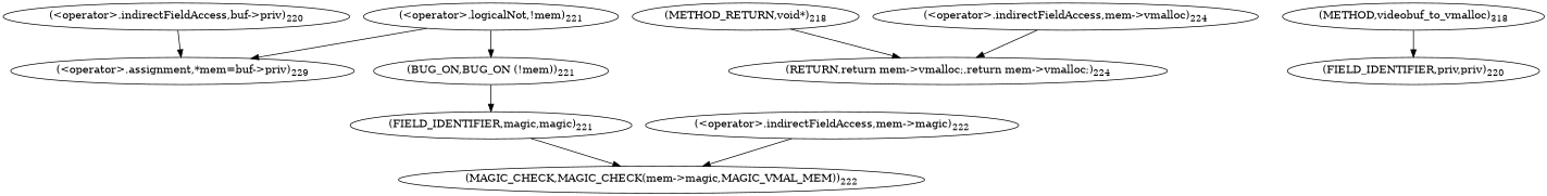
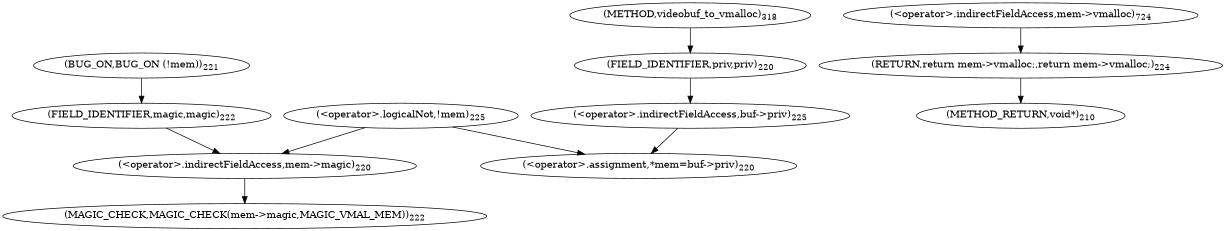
  digraph {
-   n1 [label=<(&lt;operator&gt;.assignment,*mem=buf-&gt;priv)<SUB>229</SUB>>]
-   n2 [label=<(&lt;operator&gt;.logicalNot,!mem)<SUB>221</SUB>>]
+   n1 [label=<(&lt;operator&gt;.assignment,*mem=buf-&gt;priv)<SUB>220</SUB>>]
+   n2 [label=<(&lt;operator&gt;.logicalNot,!mem)<SUB>225</SUB>>]
    n3 [label=<(BUG_ON,BUG_ON (!mem))<SUB>221</SUB>>]
-   n4 [label=<(FIELD_IDENTIFIER,magic,magic)<SUB>221</SUB>>]
-   n5 [label=<(&lt;operator&gt;.indirectFieldAccess,mem-&gt;magic)<SUB>222</SUB>>]
+   n4 [label=<(FIELD_IDENTIFIER,magic,magic)<SUB>222</SUB>>]
+   n5 [label=<(&lt;operator&gt;.indirectFieldAccess,mem-&gt;magic)<SUB>220</SUB>>]
    n6 [label=<(MAGIC_CHECK,MAGIC_CHECK(mem-&gt;magic,MAGIC_VMAL_MEM))<SUB>222</SUB>>]
    n7 [label=<(RETURN,return mem-&gt;vmalloc;,return mem-&gt;vmalloc;)<SUB>224</SUB>>]
-   n8 [label=<(METHOD_RETURN,void*)<SUB>218</SUB>>]
-   n9 [label=<(&lt;operator&gt;.indirectFieldAccess,buf-&gt;priv)<SUB>220</SUB>>]
-   n10 [label=<(&lt;operator&gt;.indirectFieldAccess,mem-&gt;vmalloc)<SUB>224</SUB>>]
+   n8 [label=<(METHOD_RETURN,void*)<SUB>210</SUB>>]
+   n9 [label=<(&lt;operator&gt;.indirectFieldAccess,buf-&gt;priv)<SUB>225</SUB>>]
+   n10 [label=<(&lt;operator&gt;.indirectFieldAccess,mem-&gt;vmalloc)<SUB>724</SUB>>]
    n11 [label=<(FIELD_IDENTIFIER,priv,priv)<SUB>220</SUB>>]
    n12 [label=<(METHOD,videobuf_to_vmalloc)<SUB>318</SUB>>]
    n2 -> n1
-   n2 -> n3
+   n2 -> n5
    n3 -> n4
-   n4 -> n6
+   n4 -> n5
    n5 -> n6
-   n8 -> n7
+   n7 -> n8
    n9 -> n1
    n10 -> n7
+   n11 -> n9
    n12 -> n11
  }
